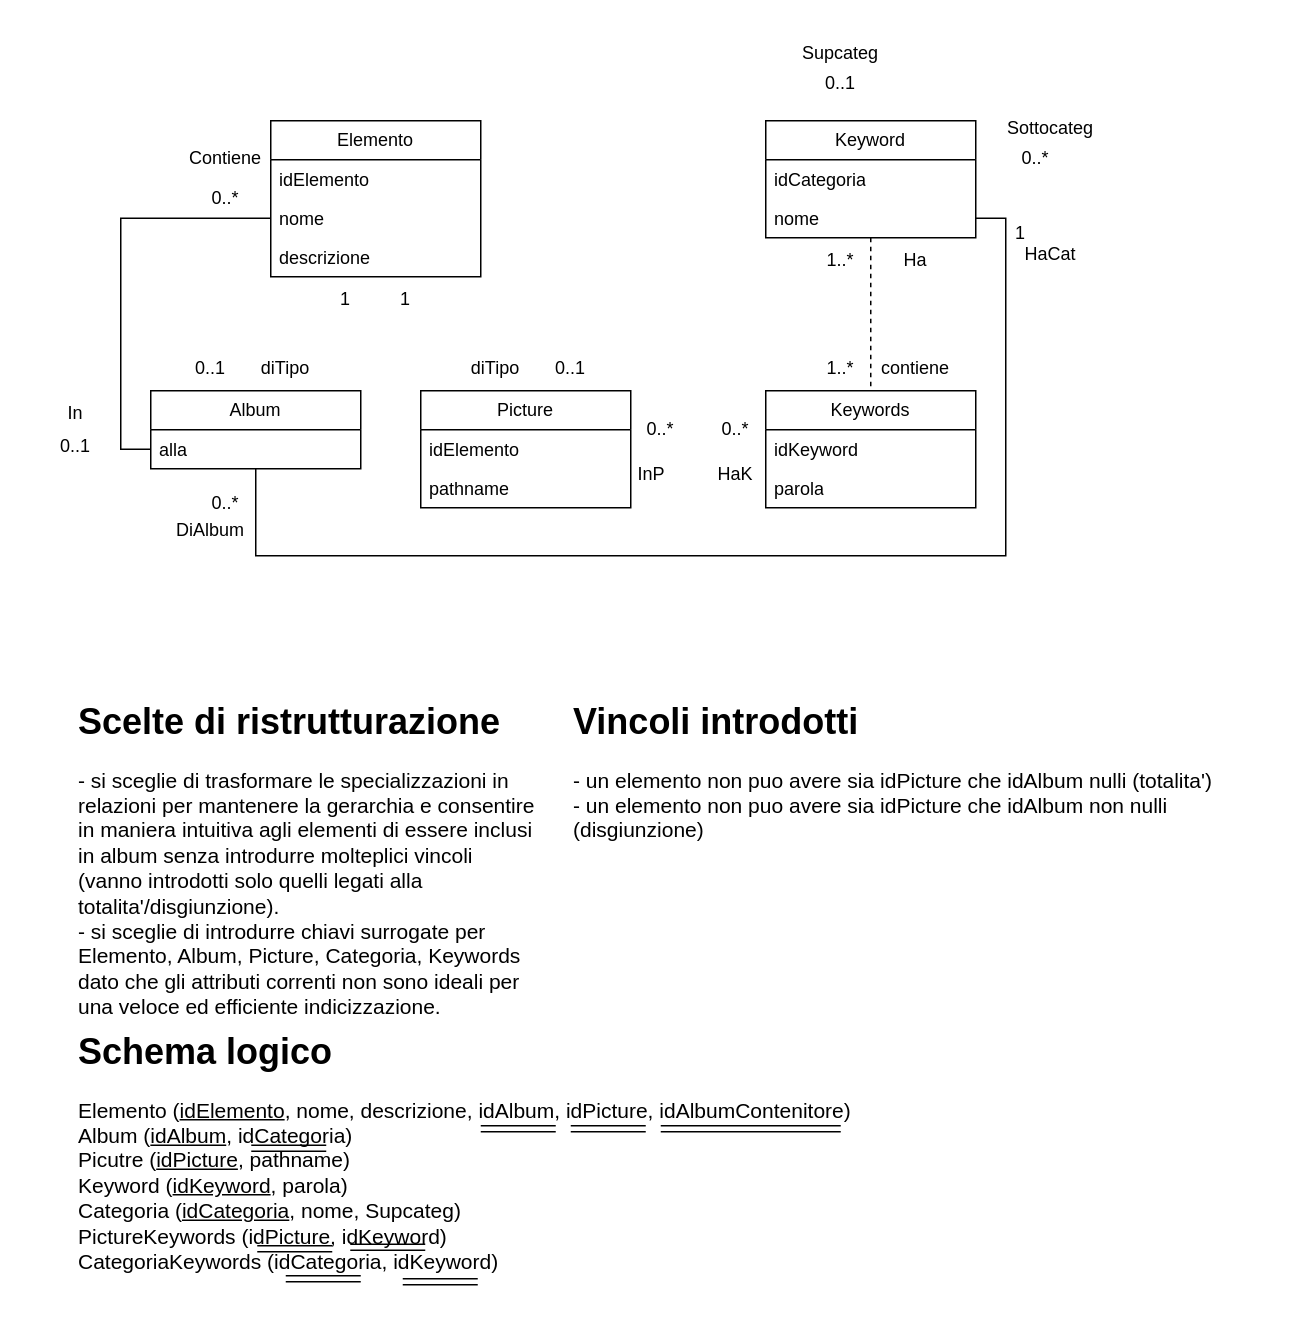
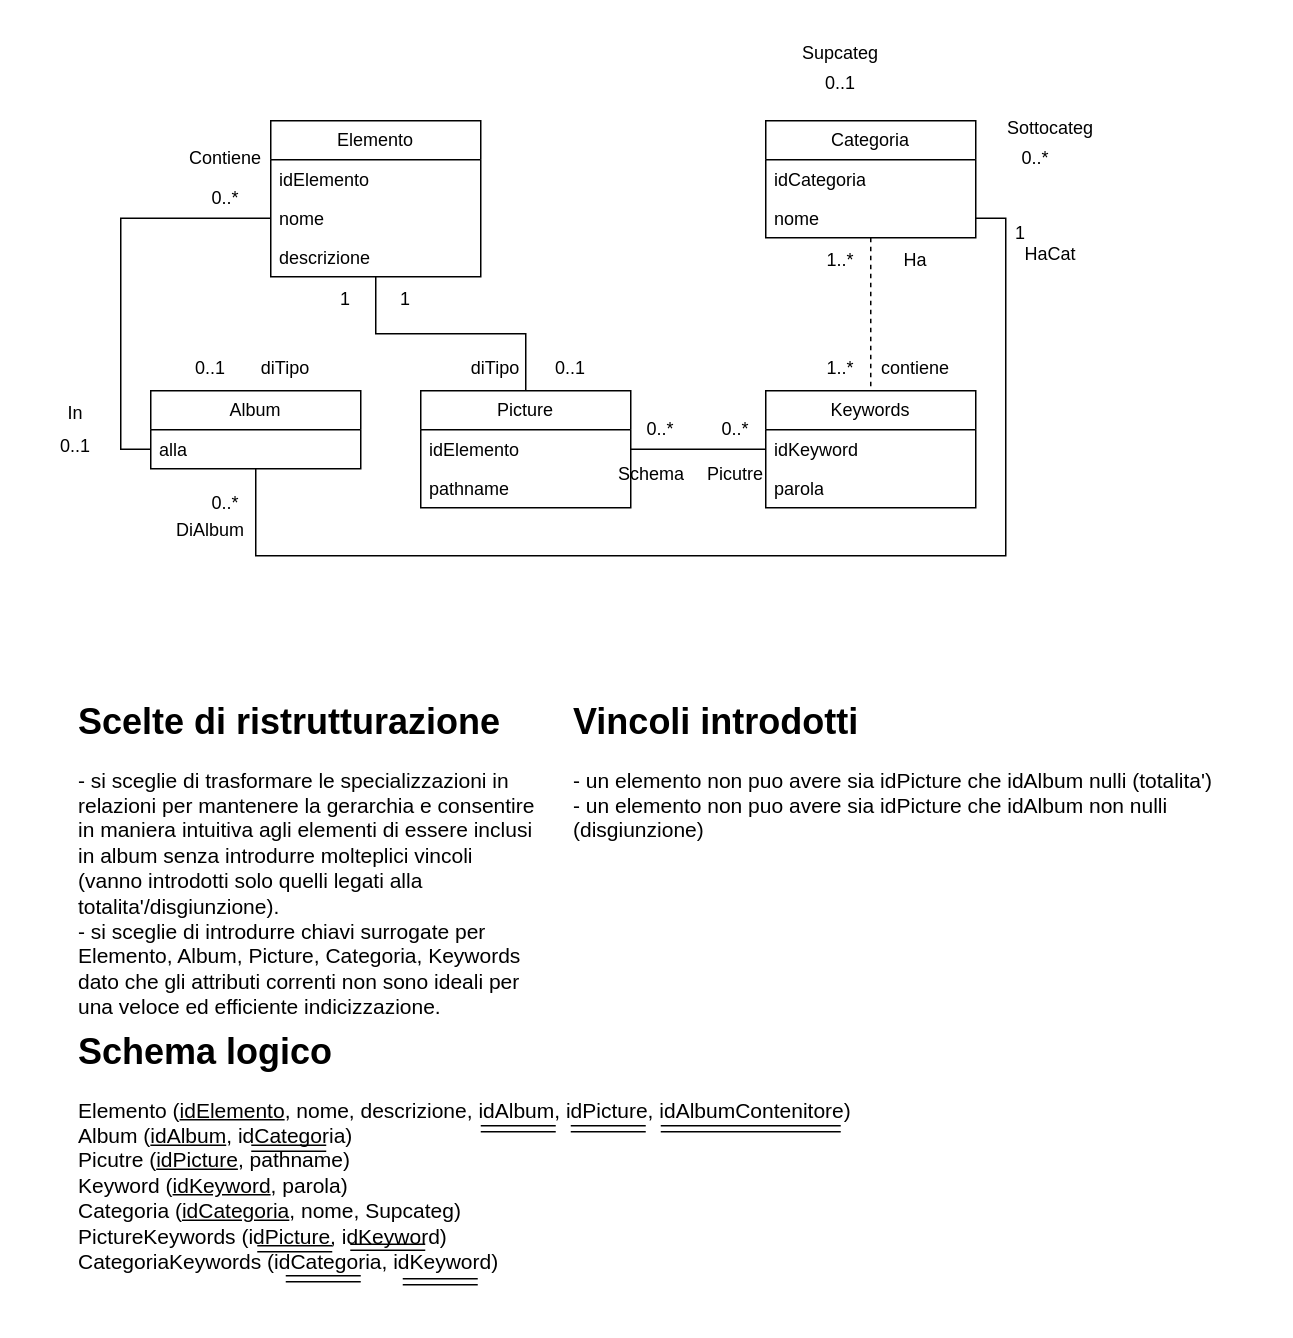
  <mxCell id="0" />
  <mxCell id="1" parent="0" />
+ <mxCell id="2" style="edgeStyle=orthogonalEdgeStyle;rounded=0;orthogonalLoop=1;jettySize=auto;html=1;endArrow=none;startFill=0;" edge="1" parent="1" source="3" target="10"><mxGeometry relative="1" as="geometry" /></mxCell>
  <mxCell id="3" value="Elemento" style="swimlane;fontStyle=0;childLayout=stackLayout;horizontal=1;startSize=26;fillColor=none;horizontalStack=0;resizeParent=1;resizeParentMax=0;resizeLast=0;collapsible=1;marginBottom=0;whiteSpace=wrap;html=1;" vertex="1" parent="1"><mxGeometry x="180" y="80" width="140" height="104" as="geometry" /></mxCell>
  <mxCell id="4" value="idElemento" style="text;strokeColor=none;fillColor=none;align=left;verticalAlign=top;spacingLeft=4;spacingRight=4;overflow=hidden;rotatable=0;points=[[0,0.5],[1,0.5]];portConstraint=eastwest;whiteSpace=wrap;html=1;" vertex="1" parent="3"><mxGeometry y="26" width="140" height="26" as="geometry" /></mxCell>
  <mxCell id="5" value="nome" style="text;strokeColor=none;fillColor=none;align=left;verticalAlign=top;spacingLeft=4;spacingRight=4;overflow=hidden;rotatable=0;points=[[0,0.5],[1,0.5]];portConstraint=eastwest;whiteSpace=wrap;html=1;" vertex="1" parent="3"><mxGeometry y="52" width="140" height="26" as="geometry" /></mxCell>
  <mxCell id="6" value="descrizione" style="text;strokeColor=none;fillColor=none;align=left;verticalAlign=top;spacingLeft=4;spacingRight=4;overflow=hidden;rotatable=0;points=[[0,0.5],[1,0.5]];portConstraint=eastwest;whiteSpace=wrap;html=1;" vertex="1" parent="3"><mxGeometry y="78" width="140" height="26" as="geometry" /></mxCell>
  <mxCell id="7" value="Album" style="swimlane;fontStyle=0;childLayout=stackLayout;horizontal=1;startSize=26;fillColor=none;horizontalStack=0;resizeParent=1;resizeParentMax=0;resizeLast=0;collapsible=1;marginBottom=0;whiteSpace=wrap;html=1;" vertex="1" parent="1"><mxGeometry x="100" y="260" width="140" height="52" as="geometry" /></mxCell>
  <mxCell id="8" value="alla" style="text;strokeColor=none;fillColor=none;align=left;verticalAlign=top;spacingLeft=4;spacingRight=4;overflow=hidden;rotatable=0;points=[[0,0.5],[1,0.5]];portConstraint=eastwest;whiteSpace=wrap;html=1;" vertex="1" parent="7"><mxGeometry y="26" width="140" height="26" as="geometry" /></mxCell>
+ <mxCell id="9" style="edgeStyle=orthogonalEdgeStyle;rounded=0;orthogonalLoop=1;jettySize=auto;html=1;entryX=0;entryY=0.5;entryDx=0;entryDy=0;endArrow=none;startFill=0;" edge="1" parent="1" source="10" target="15"><mxGeometry relative="1" as="geometry" /></mxCell>
  <mxCell id="10" value="Picture" style="swimlane;fontStyle=0;childLayout=stackLayout;horizontal=1;startSize=26;fillColor=none;horizontalStack=0;resizeParent=1;resizeParentMax=0;resizeLast=0;collapsible=1;marginBottom=0;whiteSpace=wrap;html=1;" vertex="1" parent="1"><mxGeometry x="280" y="260" width="140" height="78" as="geometry" /></mxCell>
  <mxCell id="11" value="idElemento" style="text;strokeColor=none;fillColor=none;align=left;verticalAlign=top;spacingLeft=4;spacingRight=4;overflow=hidden;rotatable=0;points=[[0,0.5],[1,0.5]];portConstraint=eastwest;whiteSpace=wrap;html=1;" vertex="1" parent="10"><mxGeometry y="26" width="140" height="26" as="geometry" /></mxCell>
  <mxCell id="12" value="pathname" style="text;strokeColor=none;fillColor=none;align=left;verticalAlign=top;spacingLeft=4;spacingRight=4;overflow=hidden;rotatable=0;points=[[0,0.5],[1,0.5]];portConstraint=eastwest;whiteSpace=wrap;html=1;" vertex="1" parent="10"><mxGeometry y="52" width="140" height="26" as="geometry" /></mxCell>
  <mxCell id="13" style="edgeStyle=orthogonalEdgeStyle;rounded=0;orthogonalLoop=1;jettySize=auto;html=1;entryX=0;entryY=0.5;entryDx=0;entryDy=0;endArrow=none;startFill=0;" edge="1" parent="1" source="5" target="8"><mxGeometry relative="1" as="geometry"><mxPoint x="90" y="300" as="targetPoint" /></mxGeometry></mxCell>
  <mxCell id="14" value="Keywords" style="swimlane;fontStyle=0;childLayout=stackLayout;horizontal=1;startSize=26;fillColor=none;horizontalStack=0;resizeParent=1;resizeParentMax=0;resizeLast=0;collapsible=1;marginBottom=0;whiteSpace=wrap;html=1;" vertex="1" parent="1"><mxGeometry x="510" y="260" width="140" height="78" as="geometry" /></mxCell>
  <mxCell id="15" value="&lt;div&gt;idKeyword&lt;/div&gt;" style="text;strokeColor=none;fillColor=none;align=left;verticalAlign=top;spacingLeft=4;spacingRight=4;overflow=hidden;rotatable=0;points=[[0,0.5],[1,0.5]];portConstraint=eastwest;whiteSpace=wrap;html=1;" vertex="1" parent="14"><mxGeometry y="26" width="140" height="26" as="geometry" /></mxCell>
  <mxCell id="16" value="parola" style="text;strokeColor=none;fillColor=none;align=left;verticalAlign=top;spacingLeft=4;spacingRight=4;overflow=hidden;rotatable=0;points=[[0,0.5],[1,0.5]];portConstraint=eastwest;whiteSpace=wrap;html=1;" vertex="1" parent="14"><mxGeometry y="52" width="140" height="26" as="geometry" /></mxCell>
  <mxCell id="17" style="edgeStyle=orthogonalEdgeStyle;rounded=0;orthogonalLoop=1;jettySize=auto;html=1;entryX=0.5;entryY=0;entryDx=0;entryDy=0;endArrow=none;startFill=0;dashed=1;" edge="1" parent="1" source="18" target="14"><mxGeometry relative="1" as="geometry" /></mxCell>
- <mxCell id="18" value="Keyword" style="swimlane;fontStyle=0;childLayout=stackLayout;horizontal=1;startSize=26;fillColor=none;horizontalStack=0;resizeParent=1;resizeParentMax=0;resizeLast=0;collapsible=1;marginBottom=0;whiteSpace=wrap;html=1;" vertex="1" parent="1"><mxGeometry x="510" y="80" width="140" height="78" as="geometry" /></mxCell>
+ <mxCell id="18" value="Categoria" style="swimlane;fontStyle=0;childLayout=stackLayout;horizontal=1;startSize=26;fillColor=none;horizontalStack=0;resizeParent=1;resizeParentMax=0;resizeLast=0;collapsible=1;marginBottom=0;whiteSpace=wrap;html=1;" vertex="1" parent="1"><mxGeometry x="510" y="80" width="140" height="78" as="geometry" /></mxCell>
  <mxCell id="19" value="idCategoria&lt;div&gt;&lt;br&gt;&lt;/div&gt;" style="text;strokeColor=none;fillColor=none;align=left;verticalAlign=top;spacingLeft=4;spacingRight=4;overflow=hidden;rotatable=0;points=[[0,0.5],[1,0.5]];portConstraint=eastwest;whiteSpace=wrap;html=1;" vertex="1" parent="18"><mxGeometry y="26" width="140" height="26" as="geometry" /></mxCell>
  <mxCell id="20" value="&lt;div&gt;nome&lt;/div&gt;" style="text;strokeColor=none;fillColor=none;align=left;verticalAlign=top;spacingLeft=4;spacingRight=4;overflow=hidden;rotatable=0;points=[[0,0.5],[1,0.5]];portConstraint=eastwest;whiteSpace=wrap;html=1;" vertex="1" parent="18"><mxGeometry y="52" width="140" height="26" as="geometry" /></mxCell>
  <mxCell id="21" style="edgeStyle=orthogonalEdgeStyle;rounded=0;orthogonalLoop=1;jettySize=auto;html=1;entryX=1;entryY=0.5;entryDx=0;entryDy=0;endArrow=none;startFill=0;" edge="1" parent="1" source="8" target="20"><mxGeometry relative="1" as="geometry"><Array as="points"><mxPoint x="170" y="370" /><mxPoint x="670" y="370" /><mxPoint x="670" y="145" /></Array></mxGeometry></mxCell>
  <mxCell id="22" value="&lt;h1 style=&quot;margin-top: 0px;&quot;&gt;Scelte di ristrutturazione&lt;/h1&gt;&lt;div&gt;&lt;font style=&quot;font-size: 14px;&quot;&gt;- si sceglie di trasformare le specializzazioni in relazioni per mantenere la gerarchia e consentire in maniera intuitiva agli elementi di essere inclusi in album senza introdurre molteplici vincoli (vanno introdotti solo quelli legati alla totalita'/disgiunzione).&lt;/font&gt;&lt;/div&gt;&lt;div&gt;&lt;font style=&quot;font-size: 14px;&quot;&gt;- si sceglie di introdurre chiavi surrogate per Elemento, Album, Picture, Categoria, Keywords dato che gli attributi correnti non sono ideali per una veloce ed efficiente indicizzazione.&lt;/font&gt;&lt;/div&gt;" style="text;html=1;whiteSpace=wrap;overflow=hidden;rounded=0;" vertex="1" parent="1"><mxGeometry x="50" y="460" width="310" height="250" as="geometry" /></mxCell>
  <mxCell id="23" value="&lt;h1 style=&quot;margin-top: 0px;&quot;&gt;Vincoli introdotti&lt;/h1&gt;&lt;div&gt;&lt;font style=&quot;font-size: 14px;&quot;&gt;- un elemento non puo avere sia idPicture che idAlbum nulli (totalita')&lt;/font&gt;&lt;/div&gt;&lt;div&gt;&lt;font style=&quot;font-size: 14px;&quot;&gt;- un elemento non puo avere sia idPicture che idAlbum non nulli (disgiunzione)&lt;/font&gt;&lt;/div&gt;" style="text;html=1;whiteSpace=wrap;overflow=hidden;rounded=0;" vertex="1" parent="1"><mxGeometry x="380" y="460" width="460" height="170" as="geometry" /></mxCell>
  <mxCell id="24" value="&lt;h1 style=&quot;margin-top: 0px;&quot;&gt;Schema logico&lt;/h1&gt;&lt;div&gt;&lt;font style=&quot;font-size: 14px;&quot;&gt;Elemento (&lt;u style=&quot;&quot;&gt;idElemento&lt;/u&gt;, nome, descrizione, idAlbum, idPicture, idAlbumContenitore)&lt;/font&gt;&lt;/div&gt;&lt;div&gt;&lt;font style=&quot;font-size: 14px;&quot;&gt;Album (&lt;u&gt;idAlbum&lt;/u&gt;, idCategoria)&lt;/font&gt;&lt;/div&gt;&lt;div&gt;&lt;font style=&quot;font-size: 14px;&quot;&gt;Picutre (&lt;u&gt;idPicture&lt;/u&gt;, pathname)&lt;/font&gt;&lt;/div&gt;&lt;div&gt;&lt;font style=&quot;font-size: 14px;&quot;&gt;Keyword (&lt;u&gt;idKeyword&lt;/u&gt;, parola)&lt;/font&gt;&lt;/div&gt;&lt;div&gt;&lt;font style=&quot;font-size: 14px;&quot;&gt;Categoria (&lt;u&gt;idCategoria&lt;/u&gt;, nome, Supcateg)&lt;/font&gt;&lt;/div&gt;&lt;div&gt;&lt;font style=&quot;font-size: 14px;&quot;&gt;PictureKeywords (idPicture, idKeyword)&lt;/font&gt;&lt;/div&gt;&lt;div&gt;&lt;font style=&quot;font-size: 14px;&quot;&gt;CategoriaKeywords (idCategoria, idKeyword)&lt;/font&gt;&lt;/div&gt;" style="text;html=1;whiteSpace=wrap;overflow=hidden;rounded=0;" vertex="1" parent="1"><mxGeometry x="50" y="680" width="600" height="190" as="geometry" /></mxCell>
  <mxCell id="25" value="" style="endArrow=none;html=1;rounded=0;" edge="1" parent="1"><mxGeometry width="50" height="50" relative="1" as="geometry"><mxPoint x="320" y="750" as="sourcePoint" /><mxPoint x="370" y="750" as="targetPoint" /></mxGeometry></mxCell>
  <mxCell id="26" value="" style="endArrow=none;html=1;rounded=0;" edge="1" parent="1"><mxGeometry width="50" height="50" relative="1" as="geometry"><mxPoint x="320" y="754" as="sourcePoint" /><mxPoint x="370" y="754" as="targetPoint" /></mxGeometry></mxCell>
  <mxCell id="27" value="" style="endArrow=none;html=1;rounded=0;" edge="1" parent="1"><mxGeometry width="50" height="50" relative="1" as="geometry"><mxPoint x="380" y="754" as="sourcePoint" /><mxPoint x="430" y="754" as="targetPoint" /></mxGeometry></mxCell>
  <mxCell id="28" value="" style="endArrow=none;html=1;rounded=0;" edge="1" parent="1"><mxGeometry width="50" height="50" relative="1" as="geometry"><mxPoint x="380" y="750" as="sourcePoint" /><mxPoint x="430" y="750" as="targetPoint" /></mxGeometry></mxCell>
  <mxCell id="29" value="" style="endArrow=none;html=1;rounded=0;" edge="1" parent="1"><mxGeometry width="50" height="50" relative="1" as="geometry"><mxPoint x="440" y="754" as="sourcePoint" /><mxPoint x="560" y="754" as="targetPoint" /></mxGeometry></mxCell>
  <mxCell id="30" value="" style="endArrow=none;html=1;rounded=0;entryX=0.85;entryY=0.368;entryDx=0;entryDy=0;entryPerimeter=0;" edge="1" parent="1" target="24"><mxGeometry width="50" height="50" relative="1" as="geometry"><mxPoint x="440" y="750" as="sourcePoint" /><mxPoint x="490" y="750" as="targetPoint" /></mxGeometry></mxCell>
  <mxCell id="31" value="" style="endArrow=none;html=1;rounded=0;" edge="1" parent="1"><mxGeometry width="50" height="50" relative="1" as="geometry"><mxPoint x="167" y="767" as="sourcePoint" /><mxPoint x="217" y="767" as="targetPoint" /></mxGeometry></mxCell>
  <mxCell id="32" value="" style="endArrow=none;html=1;rounded=0;" edge="1" parent="1"><mxGeometry width="50" height="50" relative="1" as="geometry"><mxPoint x="167" y="763" as="sourcePoint" /><mxPoint x="217" y="763" as="targetPoint" /></mxGeometry></mxCell>
  <mxCell id="33" value="" style="endArrow=none;html=1;rounded=0;" edge="1" parent="1"><mxGeometry width="50" height="50" relative="1" as="geometry"><mxPoint x="171" y="834" as="sourcePoint" /><mxPoint x="221" y="834" as="targetPoint" /></mxGeometry></mxCell>
  <mxCell id="34" value="" style="endArrow=none;html=1;rounded=0;" edge="1" parent="1"><mxGeometry width="50" height="50" relative="1" as="geometry"><mxPoint x="171" y="830" as="sourcePoint" /><mxPoint x="221" y="830" as="targetPoint" /></mxGeometry></mxCell>
  <mxCell id="35" value="" style="endArrow=none;html=1;rounded=0;" edge="1" parent="1"><mxGeometry width="50" height="50" relative="1" as="geometry"><mxPoint x="233" y="833" as="sourcePoint" /><mxPoint x="283" y="833" as="targetPoint" /></mxGeometry></mxCell>
  <mxCell id="36" value="" style="endArrow=none;html=1;rounded=0;" edge="1" parent="1"><mxGeometry width="50" height="50" relative="1" as="geometry"><mxPoint x="233" y="829" as="sourcePoint" /><mxPoint x="283" y="829" as="targetPoint" /></mxGeometry></mxCell>
  <mxCell id="37" value="" style="endArrow=none;html=1;rounded=0;" edge="1" parent="1"><mxGeometry width="50" height="50" relative="1" as="geometry"><mxPoint x="190" y="850" as="sourcePoint" /><mxPoint x="240" y="850" as="targetPoint" /></mxGeometry></mxCell>
  <mxCell id="38" value="" style="endArrow=none;html=1;rounded=0;" edge="1" parent="1"><mxGeometry width="50" height="50" relative="1" as="geometry"><mxPoint x="190" y="854" as="sourcePoint" /><mxPoint x="240" y="854" as="targetPoint" /></mxGeometry></mxCell>
  <mxCell id="39" value="" style="endArrow=none;html=1;rounded=0;" edge="1" parent="1"><mxGeometry width="50" height="50" relative="1" as="geometry"><mxPoint x="268" y="852" as="sourcePoint" /><mxPoint x="318" y="852" as="targetPoint" /></mxGeometry></mxCell>
  <mxCell id="40" value="" style="endArrow=none;html=1;rounded=0;" edge="1" parent="1"><mxGeometry width="50" height="50" relative="1" as="geometry"><mxPoint x="268" y="856" as="sourcePoint" /><mxPoint x="318" y="856" as="targetPoint" /></mxGeometry></mxCell>
  <mxCell id="41" value="0..*" style="text;html=1;align=center;verticalAlign=middle;whiteSpace=wrap;rounded=0;" vertex="1" parent="1"><mxGeometry x="120" y="117" width="60" height="30" as="geometry" /></mxCell>
  <mxCell id="42" value="0..1" style="text;html=1;align=center;verticalAlign=middle;whiteSpace=wrap;rounded=0;" vertex="1" parent="1"><mxGeometry y="282" width="60" height="30" as="geometry" x="20" /></mxCell>
  <mxCell id="43" value="0..1" style="text;html=1;align=center;verticalAlign=middle;whiteSpace=wrap;rounded=0;" vertex="1" parent="1"><mxGeometry x="110" y="230" width="60" height="30" as="geometry" /></mxCell>
  <mxCell id="44" value="0..1" style="text;html=1;align=center;verticalAlign=middle;whiteSpace=wrap;rounded=0;" vertex="1" parent="1"><mxGeometry x="350" y="230" width="60" height="30" as="geometry" /></mxCell>
  <mxCell id="45" value="1" style="text;html=1;align=center;verticalAlign=middle;whiteSpace=wrap;rounded=0;" vertex="1" parent="1"><mxGeometry x="240" y="184" width="60" height="30" as="geometry" /></mxCell>
  <mxCell id="46" value="1" style="text;html=1;align=center;verticalAlign=middle;whiteSpace=wrap;rounded=0;" vertex="1" parent="1"><mxGeometry x="200" y="184" width="60" height="30" as="geometry" /></mxCell>
  <mxCell id="47" value="0..*" style="text;html=1;align=center;verticalAlign=middle;whiteSpace=wrap;rounded=0;" vertex="1" parent="1"><mxGeometry x="410" y="271" width="60" height="30" as="geometry" /></mxCell>
  <mxCell id="48" value="0..*" style="text;html=1;align=center;verticalAlign=middle;whiteSpace=wrap;rounded=0;" vertex="1" parent="1"><mxGeometry x="460" y="271" width="60" height="30" as="geometry" /></mxCell>
  <mxCell id="49" value="1..*" style="text;html=1;align=center;verticalAlign=middle;whiteSpace=wrap;rounded=0;" vertex="1" parent="1"><mxGeometry x="530" y="158" width="60" height="30" as="geometry" /></mxCell>
  <mxCell id="50" value="1..*" style="text;html=1;align=center;verticalAlign=middle;whiteSpace=wrap;rounded=0;" vertex="1" parent="1"><mxGeometry x="530" y="230" width="60" height="30" as="geometry" /></mxCell>
  <mxCell id="51" value="1" style="text;html=1;align=center;verticalAlign=middle;whiteSpace=wrap;rounded=0;" vertex="1" parent="1"><mxGeometry x="650" y="140" width="60" height="30" as="geometry" /></mxCell>
  <mxCell id="52" value="0..*" style="text;html=1;align=center;verticalAlign=middle;whiteSpace=wrap;rounded=0;" vertex="1" parent="1"><mxGeometry x="120" y="320" width="60" height="30" as="geometry" /></mxCell>
  <mxCell id="53" value="0..*" style="text;html=1;align=center;verticalAlign=middle;whiteSpace=wrap;rounded=0;" vertex="1" parent="1"><mxGeometry x="660" y="90" width="60" height="30" as="geometry" /></mxCell>
  <mxCell id="54" value="0..1" style="text;html=1;align=center;verticalAlign=middle;whiteSpace=wrap;rounded=0;" vertex="1" parent="1"><mxGeometry x="530" y="40" width="60" height="30" as="geometry" /></mxCell>
  <mxCell id="55" value="Supcateg" style="text;html=1;align=center;verticalAlign=middle;whiteSpace=wrap;rounded=0;" vertex="1" parent="1"><mxGeometry x="530" y="20" width="60" height="30" as="geometry" /></mxCell>
  <mxCell id="56" value="Sottocateg" style="text;html=1;align=center;verticalAlign=middle;whiteSpace=wrap;rounded=0;" vertex="1" parent="1"><mxGeometry x="670" y="70" width="60" height="30" as="geometry" /></mxCell>
  <mxCell id="57" value="HaCat" style="text;html=1;align=center;verticalAlign=middle;whiteSpace=wrap;rounded=0;" vertex="1" parent="1"><mxGeometry x="670" y="154" width="60" height="30" as="geometry" /></mxCell>
  <mxCell id="58" value="DiAlbum" style="text;html=1;align=center;verticalAlign=middle;whiteSpace=wrap;rounded=0;" vertex="1" parent="1"><mxGeometry x="110" y="338" width="60" height="30" as="geometry" /></mxCell>
  <mxCell id="59" value="Contiene" style="text;html=1;align=center;verticalAlign=middle;whiteSpace=wrap;rounded=0;" vertex="1" parent="1"><mxGeometry x="120" y="90" width="60" height="30" as="geometry" /></mxCell>
  <mxCell id="60" value="In" style="text;html=1;align=center;verticalAlign=middle;whiteSpace=wrap;rounded=0;" vertex="1" parent="1"><mxGeometry y="260" width="60" height="30" as="geometry" x="20" /></mxCell>
- <mxCell id="61" value="InP" style="text;html=1;align=center;verticalAlign=middle;whiteSpace=wrap;rounded=0;" vertex="1" parent="1"><mxGeometry x="404" y="301" width="60" height="30" as="geometry" /></mxCell>
- <mxCell id="62" value="HaK" style="text;html=1;align=center;verticalAlign=middle;whiteSpace=wrap;rounded=0;" vertex="1" parent="1"><mxGeometry x="460" y="301" width="60" height="30" as="geometry" /></mxCell>
+ <mxCell id="61" value="Schema" style="text;html=1;align=center;verticalAlign=middle;whiteSpace=wrap;rounded=0;" vertex="1" parent="1"><mxGeometry x="404" y="301" width="60" height="30" as="geometry" /></mxCell>
+ <mxCell id="62" value="Picutre" style="text;html=1;align=center;verticalAlign=middle;whiteSpace=wrap;rounded=0;" vertex="1" parent="1"><mxGeometry x="460" y="301" width="60" height="30" as="geometry" /></mxCell>
  <mxCell id="63" value="diTipo" style="text;html=1;align=center;verticalAlign=middle;whiteSpace=wrap;rounded=0;" vertex="1" parent="1"><mxGeometry x="160" y="230" width="60" height="30" as="geometry" /></mxCell>
  <mxCell id="64" value="diTipo" style="text;html=1;align=center;verticalAlign=middle;whiteSpace=wrap;rounded=0;" vertex="1" parent="1"><mxGeometry x="300" y="230" width="60" height="30" as="geometry" /></mxCell>
  <mxCell id="65" value="contiene" style="text;html=1;align=center;verticalAlign=middle;whiteSpace=wrap;rounded=0;" vertex="1" parent="1"><mxGeometry x="580" y="230" width="60" height="30" as="geometry" /></mxCell>
  <mxCell id="66" value="Ha" style="text;html=1;align=center;verticalAlign=middle;whiteSpace=wrap;rounded=0;" vertex="1" parent="1"><mxGeometry x="580" y="158" width="60" height="30" as="geometry" /></mxCell>
